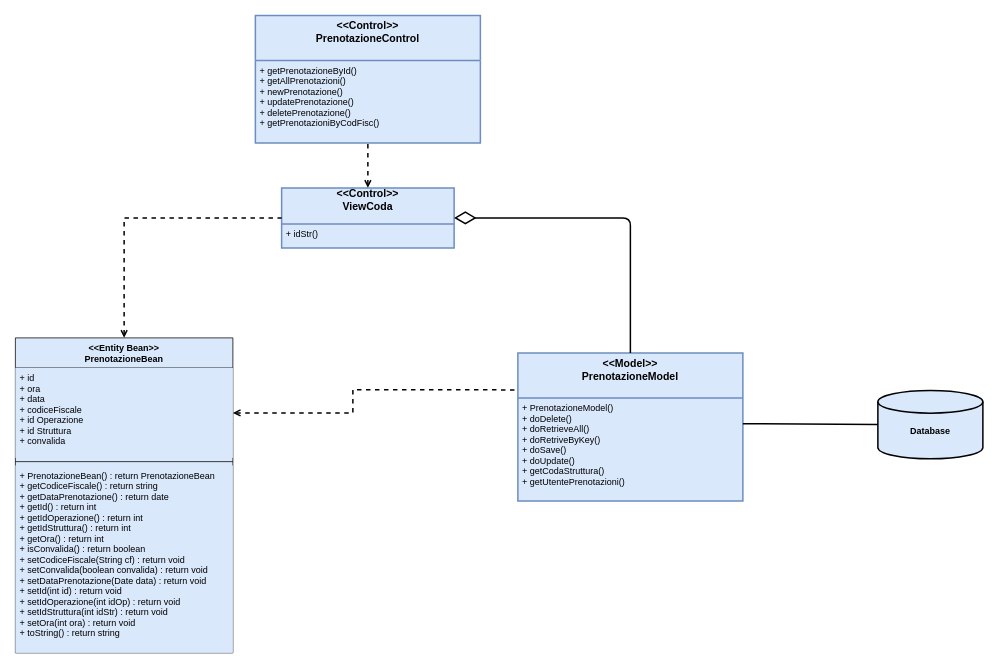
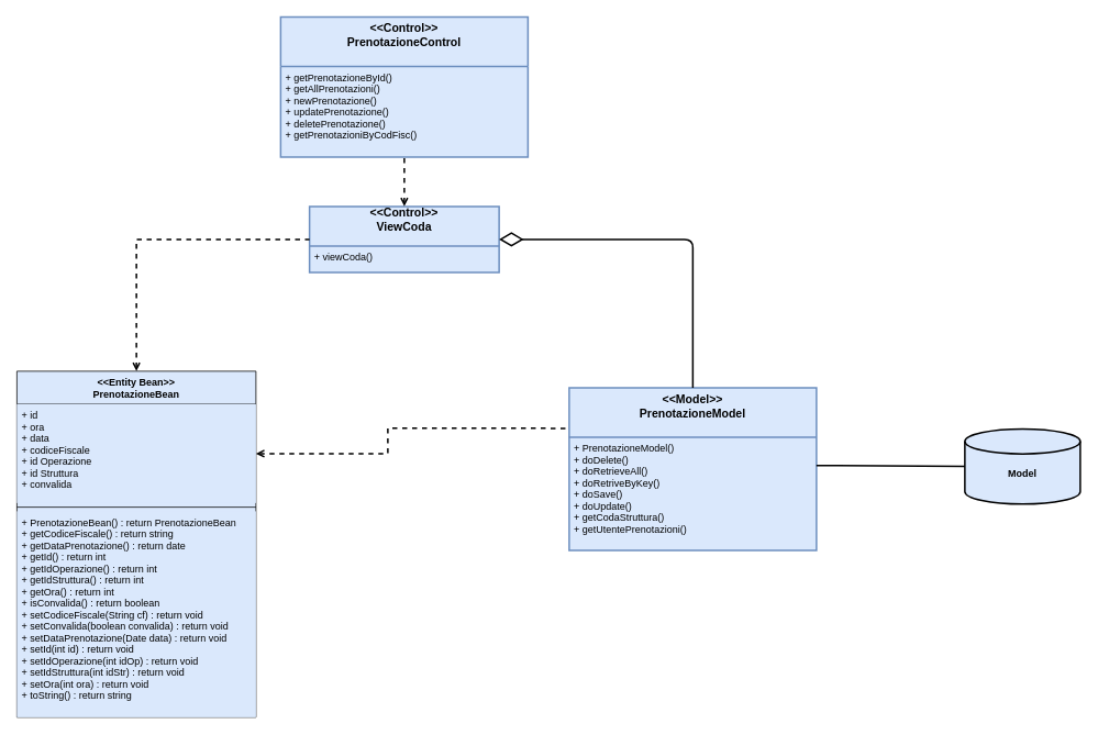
  <mxCell id="0" />
  <mxCell id="1" parent="0" />
  <mxCell id="2" value="&lt;&lt;Control&gt;&gt;&#10;PrenotazioneControl&#10;" style="swimlane;childLayout=stackLayout;horizontal=1;startSize=60;horizontalStack=0;rounded=0;fontSize=14;fontStyle=1;strokeWidth=2;resizeParent=0;resizeLast=1;shadow=0;dashed=0;align=center;strokeColor=#6c8ebf;swimlaneLine=1;swimlaneFillColor=#DAE8FC;fillColor=#DAE8FC;" vertex="1" parent="1"><mxGeometry x="340" y="20" width="300" height="170" as="geometry" /></mxCell>
  <mxCell id="3" value="+ getPrenotazioneById()&#10;+ getAllPrenotazioni()&#10;+ newPrenotazione()&#10;+ updatePrenotazione()&#10;+ deletePrenotazione()&#10;+ getPrenotazioniByCodFisc()&#10;" style="align=left;strokeColor=none;fillColor=none;spacingLeft=4;fontSize=12;verticalAlign=top;resizable=0;rotatable=0;part=1;labelBackgroundColor=none;" vertex="1" parent="2"><mxGeometry y="60" width="300" height="110" as="geometry" /></mxCell>
  <mxCell id="4" value="&lt;&lt;Model&gt;&gt;&#10;PrenotazioneModel&#10;" style="swimlane;childLayout=stackLayout;horizontal=1;startSize=60;horizontalStack=0;rounded=0;fontSize=14;fontStyle=1;strokeWidth=2;resizeParent=0;resizeLast=1;shadow=0;dashed=0;align=center;strokeColor=#6c8ebf;swimlaneLine=1;swimlaneFillColor=#DAE8FC;fillColor=#DAE8FC;" vertex="1" parent="1"><mxGeometry x="690" y="470" width="300" height="197.5" as="geometry" /></mxCell>
  <mxCell id="5" value="+ PrenotazioneModel()&#10;+ doDelete()&#10;+ doRetrieveAll()&#10;+ doRetriveByKey()&#10;+ doSave()&#10;+ doUpdate()&#10;+ getCodaStruttura()&#10;+ getUtentePrenotazioni()&#10;&#10;" style="align=left;strokeColor=none;fillColor=none;spacingLeft=4;fontSize=12;verticalAlign=top;resizable=0;rotatable=0;part=1;labelBackgroundColor=none;" vertex="1" parent="4"><mxGeometry y="60" width="300" height="137.5" as="geometry" /></mxCell>
  <mxCell id="6" value="&lt;&lt;Control&gt;&gt;&#10;ViewCoda&#10;" style="swimlane;childLayout=stackLayout;horizontal=1;startSize=48;horizontalStack=0;rounded=0;fontSize=14;fontStyle=1;strokeWidth=2;resizeParent=0;resizeLast=1;shadow=0;dashed=0;align=center;strokeColor=#6c8ebf;swimlaneLine=1;swimlaneFillColor=#DAE8FC;fillColor=#DAE8FC;" vertex="1" parent="1"><mxGeometry x="375" y="250" width="230" height="80" as="geometry" /></mxCell>
- <mxCell id="7" value="+ idStr()&#10;" style="align=left;strokeColor=none;fillColor=none;spacingLeft=4;fontSize=12;verticalAlign=top;resizable=0;rotatable=0;part=1;labelBackgroundColor=none;" vertex="1" parent="6"><mxGeometry y="48" width="230" height="32" as="geometry" /></mxCell>
+ <mxCell id="7" value="+ viewCoda()&#10;" style="align=left;strokeColor=none;fillColor=none;spacingLeft=4;fontSize=12;verticalAlign=top;resizable=0;rotatable=0;part=1;labelBackgroundColor=none;" vertex="1" parent="6"><mxGeometry y="48" width="230" height="32" as="geometry" /></mxCell>
  <mxCell id="8" value="" style="endArrow=none;dashed=1;html=1;entryX=0.5;entryY=1;entryDx=0;entryDy=0;exitX=0.5;exitY=0;exitDx=0;exitDy=0;endFill=0;startArrow=open;startFill=0;strokeWidth=2;rounded=0;" edge="1" parent="1" source="6" target="3"><mxGeometry width="50" height="50" relative="1" as="geometry"><mxPoint x="480" y="460" as="sourcePoint" /><mxPoint x="530" y="410" as="targetPoint" /></mxGeometry></mxCell>
  <mxCell id="9" value="" style="endArrow=none;dashed=1;html=1;entryX=0;entryY=0.5;entryDx=0;entryDy=0;exitX=0.5;exitY=0;exitDx=0;exitDy=0;endFill=0;startArrow=open;startFill=0;strokeWidth=2;rounded=0;" edge="1" parent="1" source="11" target="6"><mxGeometry width="50" height="50" relative="1" as="geometry"><mxPoint x="170" y="470" as="sourcePoint" /><mxPoint x="490" y="190" as="targetPoint" /><Array as="points"><mxPoint x="165" y="290" /></Array></mxGeometry></mxCell>
  <mxCell id="10" value="" style="endArrow=none;dashed=1;html=1;entryX=0;entryY=0.25;entryDx=0;entryDy=0;exitX=1;exitY=0.5;exitDx=0;exitDy=0;endFill=0;startArrow=open;startFill=0;strokeWidth=2;rounded=0;" edge="1" parent="1" source="12" target="4"><mxGeometry width="50" height="50" relative="1" as="geometry"><mxPoint x="320" y="625" as="sourcePoint" /><mxPoint x="490" y="190" as="targetPoint" /><Array as="points"><mxPoint x="470" y="550" /><mxPoint x="470" y="519" /></Array></mxGeometry></mxCell>
  <mxCell id="11" value="&lt;&lt;Entity Bean&gt;&gt;&#10;PrenotazioneBean&#10;&#10;&#10;" style="swimlane;fontStyle=1;align=center;verticalAlign=top;childLayout=stackLayout;horizontal=1;startSize=40;horizontalStack=0;resizeParent=1;resizeParentMax=0;resizeLast=0;collapsible=1;marginBottom=0;rounded=0;labelBackgroundColor=none;fillColor=#DAE8FC;swimlaneFillColor=#DAE8FC;" vertex="1" parent="1"><mxGeometry x="20" y="450" width="290" height="420" as="geometry"><mxRectangle x="50" y="510" width="140" height="60" as="alternateBounds" /></mxGeometry></mxCell>
  <mxCell id="12" value="+ id&#10;+ ora&#10;+ data&#10;+ codiceFiscale&#10;+ id Operazione&#10;+ id Struttura&#10;+ convalida&#10;&#10;&#10;" style="text;strokeColor=none;align=left;verticalAlign=top;spacingLeft=4;spacingRight=4;overflow=hidden;rotatable=0;points=[[0,0.5],[1,0.5]];portConstraint=eastwest;fillColor=#DAE8FC;" vertex="1" parent="11"><mxGeometry y="40" width="290" height="120" as="geometry" /></mxCell>
  <mxCell id="13" value="" style="line;strokeWidth=1;align=left;verticalAlign=top;spacingTop=-1;spacingLeft=3;spacingRight=3;rotatable=0;labelPosition=right;points=[];portConstraint=eastwest;fillColor=#DAE8FC;" vertex="1" parent="11"><mxGeometry y="160" width="290" height="10" as="geometry" /></mxCell>
  <mxCell id="14" value="+ PrenotazioneBean() : return PrenotazioneBean&#10;+ getCodiceFiscale() : return string&#10;+ getDataPrenotazione() : return date&#10;+ getId() : return int&#10;+ getIdOperazione() : return int&#10;+ getIdStruttura() : return int&#10;+ getOra() : return int&#10;+ isConvalida() : return boolean&#10;+ setCodiceFiscale(String cf) : return void&#10;+ setConvalida(boolean convalida) : return void&#10;+ setDataPrenotazione(Date data) : return void&#10;+ setId(int id) : return void&#10;+ setIdOperazione(int idOp) : return void&#10;+ setIdStruttura(int idStr) : return void&#10;+ setOra(int ora) : return void&#10;+ toString() : return string&#10;&#10;&#10;&#10;&#10;&#10;" style="text;strokeColor=none;align=left;verticalAlign=top;spacingLeft=4;spacingRight=4;overflow=hidden;rotatable=0;points=[[0,0.5],[1,0.5]];portConstraint=eastwest;fillColor=#DAE8FC;" vertex="1" parent="11"><mxGeometry y="170" width="290" height="250" as="geometry" /></mxCell>
  <mxCell id="15" value="" style="endArrow=diamondThin;endFill=0;endSize=24;html=1;strokeWidth=2;entryX=1;entryY=0.5;entryDx=0;entryDy=0;exitX=0.5;exitY=0;exitDx=0;exitDy=0;" edge="1" parent="1" source="4" target="6"><mxGeometry width="160" relative="1" as="geometry"><mxPoint x="730" y="520" as="sourcePoint" /><mxPoint x="890" y="520" as="targetPoint" /><Array as="points"><mxPoint x="840" y="290" /></Array></mxGeometry></mxCell>
- <mxCell id="16" value="&lt;div&gt;&lt;br&gt;&lt;/div&gt;&lt;div&gt;&lt;b&gt;Database&lt;/b&gt;&lt;/div&gt;" style="strokeWidth=2;html=1;shape=mxgraph.flowchart.database;whiteSpace=wrap;rounded=0;labelBackgroundColor=none;fillColor=#DAE8FC;align=center;" vertex="1" parent="1"><mxGeometry x="1170" y="520" width="140" height="91.25" as="geometry" /></mxCell>
+ <mxCell id="16" value="&lt;div&gt;&lt;br&gt;&lt;/div&gt;&lt;div&gt;&lt;b&gt;Model&lt;/b&gt;&lt;/div&gt;" style="strokeWidth=2;html=1;shape=mxgraph.flowchart.database;whiteSpace=wrap;rounded=0;labelBackgroundColor=none;fillColor=#DAE8FC;align=center;" vertex="1" parent="1"><mxGeometry x="1170" y="520" width="140" height="91.25" as="geometry" /></mxCell>
  <mxCell id="17" value="" style="endArrow=none;html=1;strokeWidth=2;exitX=1;exitY=0.25;exitDx=0;exitDy=0;entryX=0;entryY=0.5;entryDx=0;entryDy=0;entryPerimeter=0;" edge="1" parent="1" source="5" target="16"><mxGeometry width="50" height="50" relative="1" as="geometry"><mxPoint x="1050" y="585" as="sourcePoint" /><mxPoint x="1100" y="535" as="targetPoint" /></mxGeometry></mxCell>
